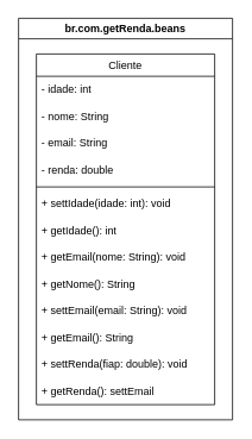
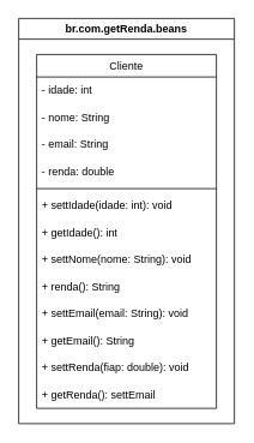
  <mxCell id="0" />
  <mxCell id="1" parent="0" />
  <mxCell id="2" value="br.com.getRenda.beans" style="swimlane;whiteSpace=wrap;html=1;" vertex="1" parent="1"><mxGeometry x="20" y="20" width="240" height="450" as="geometry" /></mxCell>
  <mxCell id="3" value="Cliente" style="swimlane;fontStyle=0;childLayout=stackLayout;horizontal=1;startSize=25;horizontalStack=0;resizeParent=1;resizeParentMax=0;resizeLast=0;collapsible=1;marginBottom=0;whiteSpace=wrap;html=1;" vertex="1" parent="2"><mxGeometry x="20" y="40" width="200" height="393" as="geometry"><mxRectangle x="120" y="160" width="80" height="30" as="alternateBounds" /></mxGeometry></mxCell>
  <mxCell id="4" value="- idade: int" style="text;strokeColor=none;fillColor=none;align=left;verticalAlign=middle;spacingLeft=4;spacingRight=4;overflow=hidden;points=[[0,0.5],[1,0.5]];portConstraint=eastwest;rotatable=0;whiteSpace=wrap;html=1;fontSize=12;spacing=2;" vertex="1" parent="3"><mxGeometry y="25" width="200" height="30" as="geometry" /></mxCell>
  <mxCell id="5" value="- nome: String" style="text;strokeColor=none;fillColor=none;align=left;verticalAlign=middle;spacingLeft=4;spacingRight=4;overflow=hidden;points=[[0,0.5],[1,0.5]];portConstraint=eastwest;rotatable=0;whiteSpace=wrap;html=1;" vertex="1" parent="3"><mxGeometry y="55" width="200" height="30" as="geometry" /></mxCell>
  <mxCell id="6" value="- email: String" style="text;strokeColor=none;fillColor=none;align=left;verticalAlign=middle;spacingLeft=4;spacingRight=4;overflow=hidden;points=[[0,0.5],[1,0.5]];portConstraint=eastwest;rotatable=0;whiteSpace=wrap;html=1;" vertex="1" parent="3"><mxGeometry y="85" width="200" height="30" as="geometry" /></mxCell>
  <mxCell id="7" value="- renda: double" style="text;strokeColor=none;fillColor=none;align=left;verticalAlign=middle;spacingLeft=4;spacingRight=4;overflow=hidden;points=[[0,0.5],[1,0.5]];portConstraint=eastwest;rotatable=0;whiteSpace=wrap;html=1;" vertex="1" parent="3"><mxGeometry y="115" width="200" height="30" as="geometry" /></mxCell>
  <mxCell id="8" value="" style="line;strokeWidth=1;fillColor=none;align=left;verticalAlign=middle;spacingTop=-1;spacingLeft=3;spacingRight=3;rotatable=0;labelPosition=right;points=[];portConstraint=eastwest;strokeColor=inherit;" vertex="1" parent="3"><mxGeometry y="145" width="200" height="8" as="geometry" /></mxCell>
  <mxCell id="9" value="+ settIdade(idade: int): void" style="text;strokeColor=none;fillColor=none;align=left;verticalAlign=middle;spacingLeft=4;spacingRight=4;overflow=hidden;points=[[0,0.5],[1,0.5]];portConstraint=eastwest;rotatable=0;whiteSpace=wrap;html=1;" vertex="1" parent="3"><mxGeometry y="153" width="200" height="30" as="geometry" /></mxCell>
  <mxCell id="10" value="+ getIdade(): int" style="text;strokeColor=none;fillColor=none;align=left;verticalAlign=middle;spacingLeft=4;spacingRight=4;overflow=hidden;points=[[0,0.5],[1,0.5]];portConstraint=eastwest;rotatable=0;whiteSpace=wrap;html=1;" vertex="1" parent="3"><mxGeometry y="183" width="200" height="30" as="geometry" /></mxCell>
- <mxCell id="11" value="+ getEmail(nome: String): void" style="text;strokeColor=none;fillColor=none;align=left;verticalAlign=middle;spacingLeft=4;spacingRight=4;overflow=hidden;points=[[0,0.5],[1,0.5]];portConstraint=eastwest;rotatable=0;whiteSpace=wrap;html=1;" vertex="1" parent="3"><mxGeometry y="213" width="200" height="30" as="geometry" /></mxCell>
- <mxCell id="12" value="+ getNome(): String" style="text;strokeColor=none;fillColor=none;align=left;verticalAlign=middle;spacingLeft=4;spacingRight=4;overflow=hidden;points=[[0,0.5],[1,0.5]];portConstraint=eastwest;rotatable=0;whiteSpace=wrap;html=1;" vertex="1" parent="3"><mxGeometry y="243" width="200" height="30" as="geometry" /></mxCell>
+ <mxCell id="11" value="+ settNome(nome: String): void" style="text;strokeColor=none;fillColor=none;align=left;verticalAlign=middle;spacingLeft=4;spacingRight=4;overflow=hidden;points=[[0,0.5],[1,0.5]];portConstraint=eastwest;rotatable=0;whiteSpace=wrap;html=1;" vertex="1" parent="3"><mxGeometry y="213" width="200" height="30" as="geometry" /></mxCell>
+ <mxCell id="12" value="+ renda(): String" style="text;strokeColor=none;fillColor=none;align=left;verticalAlign=middle;spacingLeft=4;spacingRight=4;overflow=hidden;points=[[0,0.5],[1,0.5]];portConstraint=eastwest;rotatable=0;whiteSpace=wrap;html=1;" vertex="1" parent="3"><mxGeometry y="243" width="200" height="30" as="geometry" /></mxCell>
  <mxCell id="13" value="+ settEmail(email: String): void" style="text;strokeColor=none;fillColor=none;align=left;verticalAlign=middle;spacingLeft=4;spacingRight=4;overflow=hidden;points=[[0,0.5],[1,0.5]];portConstraint=eastwest;rotatable=0;whiteSpace=wrap;html=1;" vertex="1" parent="3"><mxGeometry y="273" width="200" height="30" as="geometry" /></mxCell>
  <mxCell id="14" value="+ getEmail(): String" style="text;strokeColor=none;fillColor=none;align=left;verticalAlign=middle;spacingLeft=4;spacingRight=4;overflow=hidden;points=[[0,0.5],[1,0.5]];portConstraint=eastwest;rotatable=0;whiteSpace=wrap;html=1;" vertex="1" parent="3"><mxGeometry y="303" width="200" height="30" as="geometry" /></mxCell>
  <mxCell id="15" value="+ settRenda(fiap: double): void" style="text;strokeColor=none;fillColor=none;align=left;verticalAlign=middle;spacingLeft=4;spacingRight=4;overflow=hidden;points=[[0,0.5],[1,0.5]];portConstraint=eastwest;rotatable=0;whiteSpace=wrap;html=1;" vertex="1" parent="3"><mxGeometry y="333" width="200" height="30" as="geometry" /></mxCell>
  <mxCell id="16" value="+ getRenda(): settEmail" style="text;strokeColor=none;fillColor=none;align=left;verticalAlign=middle;spacingLeft=4;spacingRight=4;overflow=hidden;points=[[0,0.5],[1,0.5]];portConstraint=eastwest;rotatable=0;whiteSpace=wrap;html=1;" vertex="1" parent="3"><mxGeometry y="363" width="200" height="30" as="geometry" /></mxCell>
